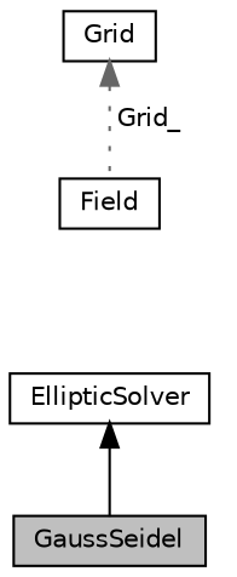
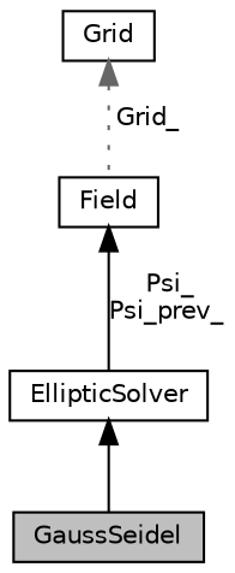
  digraph {
    node [color=black fillcolor=white fontname=Helvetica fontsize=10 shape=record style=filled]
    edge [color=black dir=back fontname=Helvetica fontsize=10 labelfontname=Helvetica labelfontsize=10 style=solid]
    n1 [fillcolor=grey75 fontcolor=black height=0.2 label=GaussSeidel width=0.4]
    n2 [height=0.2 label=EllipticSolver width=0.4]
    n3 [height=0.2 label=Grid width=0.4]
    n4 [height=0.2 label=Field width=0.4]
    n2 -> n1
    n3 -> n4 [color=gray40 label=" Grid_" style=dotted]
+   n4 -> n2 [label=" Psi_\nPsi_prev_"]
  }
